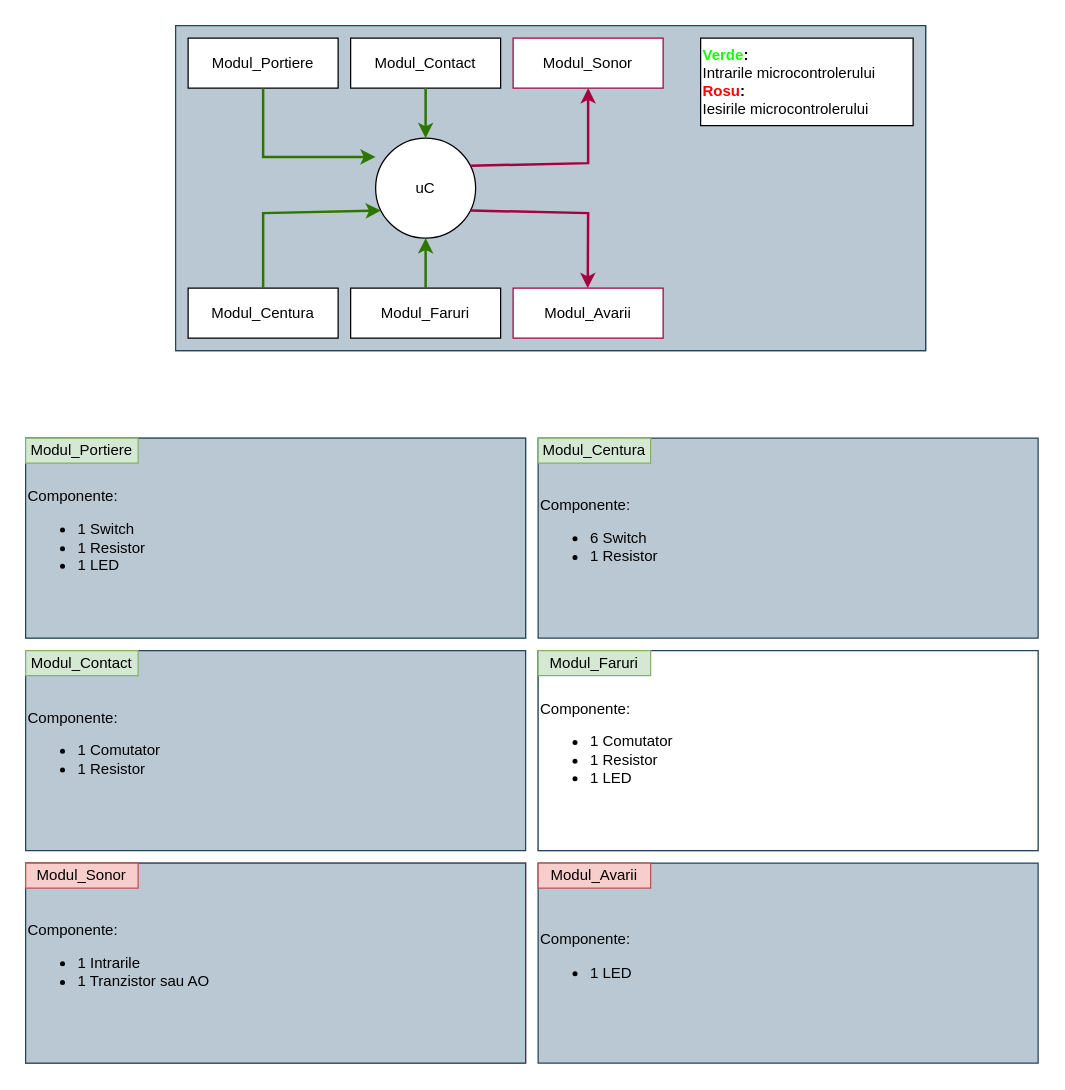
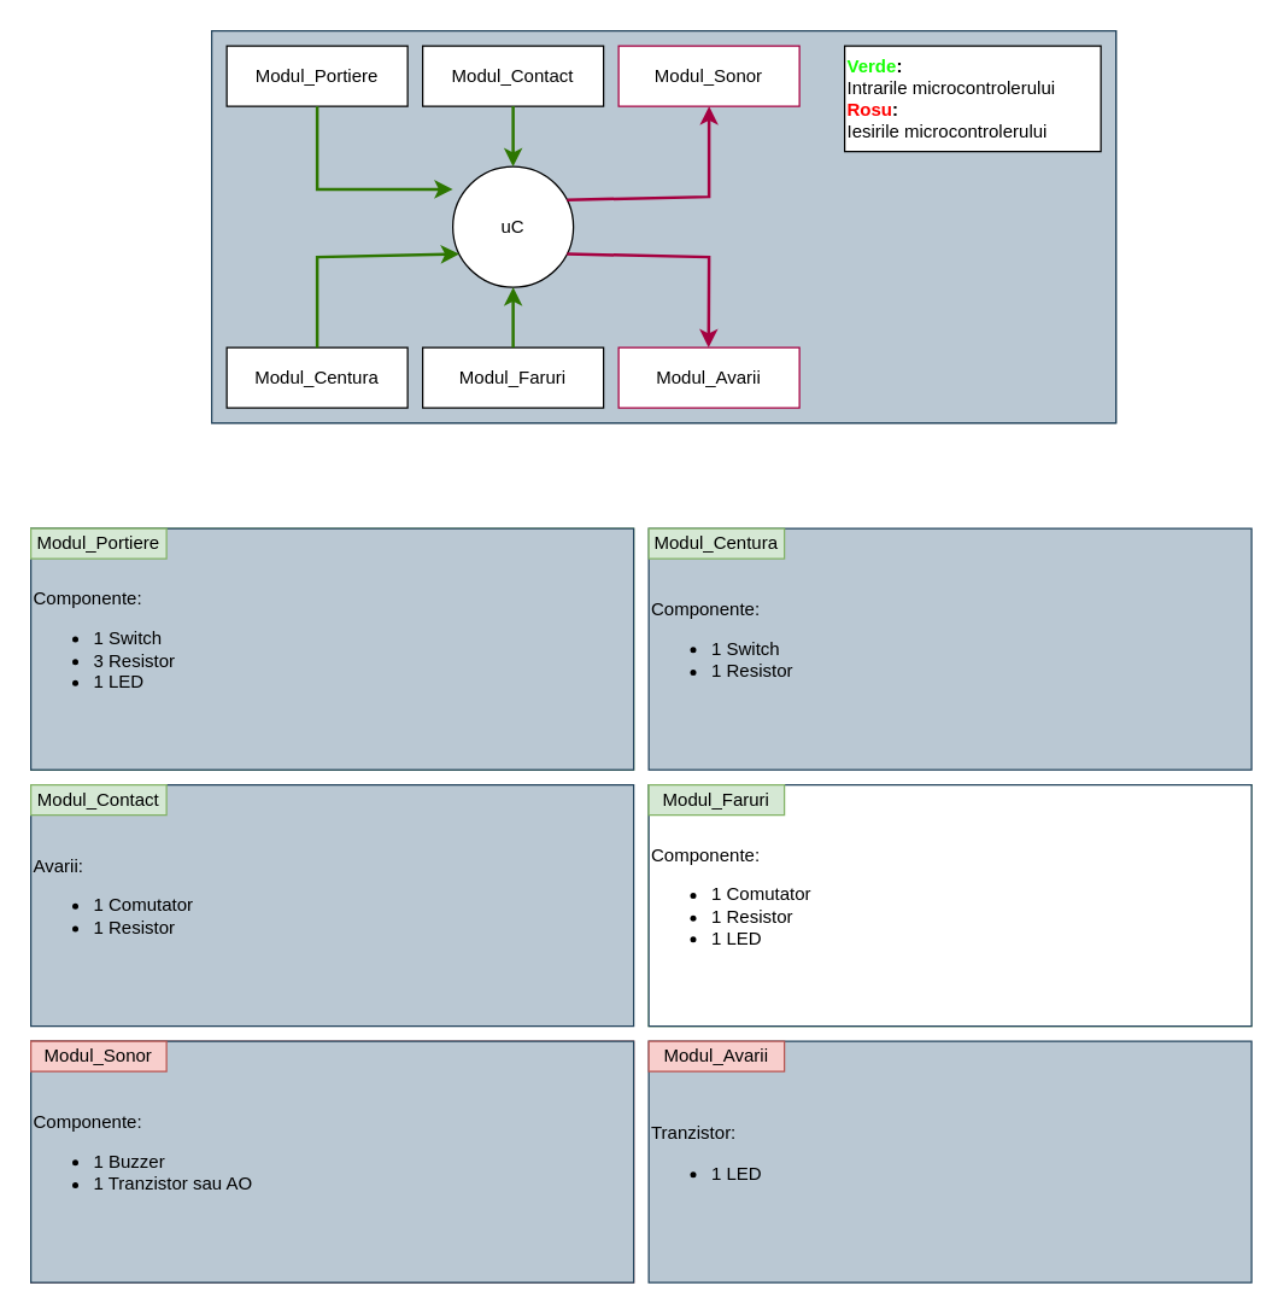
  <mxCell id="0" />
  <mxCell id="1" parent="0" />
  <mxCell id="2" value="" style="group;fillColor=#d5e8d4;strokeColor=#82b366;" parent="1" vertex="1" connectable="0"><mxGeometry x="20" y="350" width="400" height="160" as="geometry" /></mxCell>
- <mxCell id="3" value="Componente:&lt;div&gt;&lt;ul&gt;&lt;li&gt;1 Switch&lt;/li&gt;&lt;li&gt;1 Resistor&lt;/li&gt;&lt;li&gt;1 LED&lt;/li&gt;&lt;/ul&gt;&lt;/div&gt;" style="rounded=0;whiteSpace=wrap;html=1;align=left;fillColor=#bac8d3;strokeColor=#23445d;" parent="2" vertex="1"><mxGeometry width="400" height="160" as="geometry" /></mxCell>
+ <mxCell id="3" value="Componente:&lt;div&gt;&lt;ul&gt;&lt;li&gt;1 Switch&lt;/li&gt;&lt;li&gt;3 Resistor&lt;/li&gt;&lt;li&gt;1 LED&lt;/li&gt;&lt;/ul&gt;&lt;/div&gt;" style="rounded=0;whiteSpace=wrap;html=1;align=left;fillColor=#bac8d3;strokeColor=#23445d;" parent="2" vertex="1"><mxGeometry width="400" height="160" as="geometry" /></mxCell>
  <mxCell id="4" value="Modul_Portiere" style="rounded=0;whiteSpace=wrap;html=1;fillColor=#d5e8d4;strokeColor=#82b366;" parent="2" vertex="1"><mxGeometry width="90" height="20" as="geometry" /></mxCell>
  <mxCell id="5" value="" style="group" parent="1" vertex="1" connectable="0"><mxGeometry x="20" y="520" width="400" height="160" as="geometry" /></mxCell>
- <mxCell id="6" value="Componente:&lt;div&gt;&lt;ul&gt;&lt;li&gt;1 Comutator&lt;/li&gt;&lt;li&gt;1 Resistor&lt;/li&gt;&lt;/ul&gt;&lt;/div&gt;" style="rounded=0;whiteSpace=wrap;html=1;align=left;fillColor=#bac8d3;strokeColor=#23445d;" parent="5" vertex="1"><mxGeometry width="400" height="160" as="geometry" /></mxCell>
+ <mxCell id="6" value="Avarii:&lt;div&gt;&lt;ul&gt;&lt;li&gt;1 Comutator&lt;/li&gt;&lt;li&gt;1 Resistor&lt;/li&gt;&lt;/ul&gt;&lt;/div&gt;" style="rounded=0;whiteSpace=wrap;html=1;align=left;fillColor=#bac8d3;strokeColor=#23445d;" parent="5" vertex="1"><mxGeometry width="400" height="160" as="geometry" /></mxCell>
  <mxCell id="7" value="Modul_Contact" style="rounded=0;whiteSpace=wrap;html=1;fillColor=#d5e8d4;strokeColor=#82b366;" parent="5" vertex="1"><mxGeometry width="90" height="20" as="geometry" /></mxCell>
  <mxCell id="8" value="" style="group;fillColor=#f8cecc;strokeColor=#b85450;" parent="1" vertex="1" connectable="0"><mxGeometry x="20" y="690" width="400" height="160" as="geometry" /></mxCell>
- <mxCell id="9" value="Componente:&lt;div&gt;&lt;ul&gt;&lt;li&gt;1 Intrarile&lt;/li&gt;&lt;li&gt;1 Tranzistor sau AO&lt;/li&gt;&lt;/ul&gt;&lt;/div&gt;" style="rounded=0;whiteSpace=wrap;html=1;align=left;fillColor=#bac8d3;strokeColor=#23445d;" parent="8" vertex="1"><mxGeometry width="400" height="160" as="geometry" /></mxCell>
+ <mxCell id="9" value="Componente:&lt;div&gt;&lt;ul&gt;&lt;li&gt;1 Buzzer&lt;/li&gt;&lt;li&gt;1 Tranzistor sau AO&lt;/li&gt;&lt;/ul&gt;&lt;/div&gt;" style="rounded=0;whiteSpace=wrap;html=1;align=left;fillColor=#bac8d3;strokeColor=#23445d;" parent="8" vertex="1"><mxGeometry width="400" height="160" as="geometry" /></mxCell>
  <mxCell id="10" value="Modul_Sonor" style="rounded=0;whiteSpace=wrap;html=1;fillColor=#f8cecc;strokeColor=#b85450;" parent="8" vertex="1"><mxGeometry width="90" height="20" as="geometry" /></mxCell>
  <mxCell id="11" value="" style="group;fillColor=#647687;fontColor=#ffffff;strokeColor=#314354;" parent="1" vertex="1" connectable="0"><mxGeometry x="140" y="20" width="600" height="260" as="geometry" /></mxCell>
  <mxCell id="12" value="" style="rounded=0;whiteSpace=wrap;html=1;fillColor=#bac8d3;strokeColor=#23445d;" parent="11" vertex="1"><mxGeometry width="600" height="260" as="geometry" /></mxCell>
  <mxCell id="13" value="uC" style="ellipse;whiteSpace=wrap;html=1;aspect=fixed;" parent="11" vertex="1"><mxGeometry x="160" y="90" width="80" height="80" as="geometry" /></mxCell>
  <mxCell id="14" value="Modul_Avarii" style="rounded=0;whiteSpace=wrap;html=1;strokeColor=#a50040;" parent="11" vertex="1"><mxGeometry x="270" y="210" width="120" height="40" as="geometry" /></mxCell>
  <mxCell id="15" value="Modul_Centura" style="rounded=0;whiteSpace=wrap;html=1;" parent="11" vertex="1"><mxGeometry x="10" y="210" width="120" height="40" as="geometry" /></mxCell>
  <mxCell id="16" value="Modul_Faruri" style="rounded=0;whiteSpace=wrap;html=1;" parent="11" vertex="1"><mxGeometry x="140" y="210" width="120" height="40" as="geometry" /></mxCell>
  <mxCell id="17" value="Modul_Portiere" style="rounded=0;whiteSpace=wrap;html=1;" parent="11" vertex="1"><mxGeometry x="10" y="10" width="120" height="40" as="geometry" /></mxCell>
  <mxCell id="18" value="Modul_Contact" style="rounded=0;whiteSpace=wrap;html=1;" parent="11" vertex="1"><mxGeometry x="140" y="10" width="120" height="40" as="geometry" /></mxCell>
  <mxCell id="19" value="Modul_Sonor" style="rounded=0;whiteSpace=wrap;html=1;strokeColor=#a50040;" parent="11" vertex="1"><mxGeometry x="270" y="10" width="120" height="40" as="geometry" /></mxCell>
  <mxCell id="20" value="" style="endArrow=classic;html=1;rounded=0;exitX=0.5;exitY=1;exitDx=0;exitDy=0;fillColor=#60a917;strokeColor=#2D7600;strokeWidth=2;" parent="11" source="17" edge="1"><mxGeometry width="50" height="50" relative="1" as="geometry"><mxPoint x="110" y="155" as="sourcePoint" /><mxPoint x="160" y="105" as="targetPoint" /><Array as="points"><mxPoint x="70" y="105" /></Array></mxGeometry></mxCell>
  <mxCell id="21" value="" style="endArrow=classic;html=1;rounded=0;exitX=0.5;exitY=1;exitDx=0;exitDy=0;entryX=0.5;entryY=0;entryDx=0;entryDy=0;fillColor=#60a917;strokeColor=#2D7600;strokeWidth=2;" parent="11" source="18" target="13" edge="1"><mxGeometry width="50" height="50" relative="1" as="geometry"><mxPoint x="180" y="150" as="sourcePoint" /><mxPoint x="230" y="100" as="targetPoint" /></mxGeometry></mxCell>
  <mxCell id="22" value="" style="endArrow=classic;html=1;rounded=0;exitX=1;exitY=0.25;exitDx=0;exitDy=0;entryX=0.5;entryY=1;entryDx=0;entryDy=0;strokeWidth=2;fillColor=#d80073;strokeColor=#A50040;" parent="11" source="13" target="19" edge="1"><mxGeometry width="50" height="50" relative="1" as="geometry"><mxPoint x="250" y="140" as="sourcePoint" /><mxPoint x="300" y="90" as="targetPoint" /><Array as="points"><mxPoint x="330" y="110" /></Array></mxGeometry></mxCell>
  <mxCell id="23" value="" style="endArrow=classic;html=1;rounded=0;exitX=0.5;exitY=0;exitDx=0;exitDy=0;entryX=0;entryY=0.75;entryDx=0;entryDy=0;strokeWidth=2;fillColor=#60a917;strokeColor=#2D7600;" parent="11" source="15" target="13" edge="1"><mxGeometry width="50" height="50" relative="1" as="geometry"><mxPoint x="80" y="200" as="sourcePoint" /><mxPoint x="130" y="150" as="targetPoint" /><Array as="points"><mxPoint x="70" y="150" /></Array></mxGeometry></mxCell>
  <mxCell id="24" value="" style="endArrow=classic;html=1;rounded=0;exitX=1;exitY=0.75;exitDx=0;exitDy=0;entryX=0.5;entryY=0;entryDx=0;entryDy=0;strokeWidth=2;fillColor=#d80073;strokeColor=#A50040;" parent="11" source="13" edge="1"><mxGeometry width="50" height="50" relative="1" as="geometry"><mxPoint x="329.71" y="170" as="sourcePoint" /><mxPoint x="329.71" y="210" as="targetPoint" /><Array as="points"><mxPoint x="330" y="150" /></Array></mxGeometry></mxCell>
  <mxCell id="25" value="" style="endArrow=classic;html=1;rounded=0;exitX=0.5;exitY=0;exitDx=0;exitDy=0;entryX=0.5;entryY=1;entryDx=0;entryDy=0;fillColor=#60a917;strokeColor=#2D7600;strokeWidth=2;" parent="11" source="16" target="13" edge="1"><mxGeometry width="50" height="50" relative="1" as="geometry"><mxPoint x="170" y="150" as="sourcePoint" /><mxPoint x="220" y="100" as="targetPoint" /></mxGeometry></mxCell>
  <mxCell id="26" value="&lt;b&gt;&lt;font color=&quot;#16ff05&quot;&gt;Verde&lt;/font&gt;:&amp;nbsp;&lt;/b&gt;&lt;div&gt;Intrarile microcontrolerului&lt;/div&gt;&lt;div&gt;&lt;b&gt;&lt;font color=&quot;#ff0000&quot;&gt;Rosu&lt;/font&gt;:&lt;/b&gt;&lt;/div&gt;&lt;div&gt;Iesirile microcontrolerului&lt;/div&gt;" style="rounded=0;whiteSpace=wrap;html=1;align=left;" parent="11" vertex="1"><mxGeometry x="420" y="10" width="170" height="70" as="geometry" /></mxCell>
  <mxCell id="27" value="" style="group" parent="1" vertex="1" connectable="0"><mxGeometry x="430" y="350" width="400" height="160" as="geometry" /></mxCell>
- <mxCell id="28" value="Componente:&lt;div&gt;&lt;ul&gt;&lt;li&gt;6 Switch&lt;/li&gt;&lt;li&gt;1 Resistor&lt;/li&gt;&lt;/ul&gt;&lt;/div&gt;" style="rounded=0;whiteSpace=wrap;html=1;align=left;fillColor=#bac8d3;strokeColor=#23445d;" parent="27" vertex="1"><mxGeometry width="400" height="160" as="geometry" /></mxCell>
+ <mxCell id="28" value="Componente:&lt;div&gt;&lt;ul&gt;&lt;li&gt;1 Switch&lt;/li&gt;&lt;li&gt;1 Resistor&lt;/li&gt;&lt;/ul&gt;&lt;/div&gt;" style="rounded=0;whiteSpace=wrap;html=1;align=left;fillColor=#bac8d3;strokeColor=#23445d;" parent="27" vertex="1"><mxGeometry width="400" height="160" as="geometry" /></mxCell>
  <mxCell id="29" value="Modul_Centura" style="rounded=0;whiteSpace=wrap;html=1;fillColor=#d5e8d4;strokeColor=#82b366;" parent="27" vertex="1"><mxGeometry width="90" height="20" as="geometry" /></mxCell>
  <mxCell id="30" value="" style="group;fillColor=#d5e8d4;strokeColor=#82b366;" parent="1" vertex="1" connectable="0"><mxGeometry x="430" y="520" width="400" height="160" as="geometry" /></mxCell>
  <mxCell id="31" value="Componente:&lt;div&gt;&lt;ul&gt;&lt;li&gt;1 Comutator&lt;/li&gt;&lt;li&gt;1 Resistor&lt;/li&gt;&lt;li&gt;1 LED&lt;/li&gt;&lt;/ul&gt;&lt;/div&gt;" style="rounded=0;whiteSpace=wrap;html=1;align=left;fillColor=#ffffff;strokeColor=#23445d;" parent="30" vertex="1"><mxGeometry width="400" height="160" as="geometry" /></mxCell>
  <mxCell id="32" value="Modul_Faruri" style="rounded=0;whiteSpace=wrap;html=1;fillColor=#d5e8d4;strokeColor=#82b366;" parent="30" vertex="1"><mxGeometry width="90" height="20" as="geometry" /></mxCell>
  <mxCell id="33" value="" style="group" parent="1" vertex="1" connectable="0"><mxGeometry x="430" y="690" width="400" height="160" as="geometry" /></mxCell>
- <mxCell id="34" value="Componente:&lt;div&gt;&lt;ul&gt;&lt;li&gt;&lt;span style=&quot;background-color: initial;&quot;&gt;1 LED&lt;/span&gt;&lt;br&gt;&lt;/li&gt;&lt;/ul&gt;&lt;/div&gt;" style="rounded=0;whiteSpace=wrap;html=1;align=left;fillColor=#bac8d3;strokeColor=#23445d;" parent="33" vertex="1"><mxGeometry width="400" height="160" as="geometry" /></mxCell>
+ <mxCell id="34" value="Tranzistor:&lt;div&gt;&lt;ul&gt;&lt;li&gt;&lt;span style=&quot;background-color: initial;&quot;&gt;1 LED&lt;/span&gt;&lt;br&gt;&lt;/li&gt;&lt;/ul&gt;&lt;/div&gt;" style="rounded=0;whiteSpace=wrap;html=1;align=left;fillColor=#bac8d3;strokeColor=#23445d;" parent="33" vertex="1"><mxGeometry width="400" height="160" as="geometry" /></mxCell>
  <mxCell id="35" value="Modul_Avarii" style="rounded=0;whiteSpace=wrap;html=1;fillColor=#f8cecc;strokeColor=#b85450;" parent="33" vertex="1"><mxGeometry width="90" height="20" as="geometry" /></mxCell>
